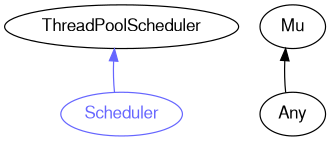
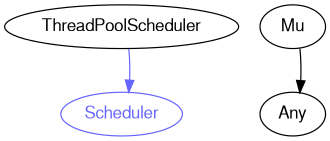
  digraph {
    bgcolor="#FFFFFF"
    rankdir=BT
    splines=polyline
    node [color="#000000" fontcolor="#000000" fontname=FreeSans]
    Scheduler [color="#6666FF" fontcolor="#6666FF"]
    ThreadPoolScheduler
    Any
    Mu
-   Scheduler -> ThreadPoolScheduler [color="#6666FF"]
-   Any -> Mu [color="#000000"]
+   ThreadPoolScheduler -> Scheduler [color="#6666FF"]
+   Mu -> Any [color="#000000"]
  }
